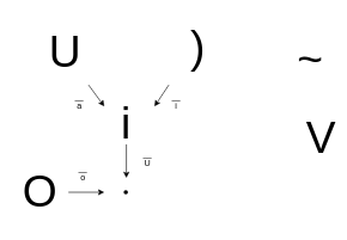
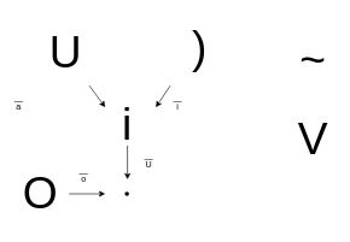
  <mxCell id="0" />
  <mxCell id="1" parent="0" />
  <mxCell id="2" value="i" style="text;html=1;align=center;verticalAlign=middle;resizable=0;points=[];autosize=1;strokeColor=none;fillColor=none;fontSize=62;" parent="1" vertex="1"><mxGeometry x="155" y="128" width="40" height="90" as="geometry" /></mxCell>
  <mxCell id="3" value="U" style="text;html=1;align=center;verticalAlign=middle;resizable=0;points=[];autosize=1;strokeColor=none;fillColor=none;fontSize=62;" parent="1" vertex="1"><mxGeometry x="55" y="28" width="70" height="90" as="geometry" /></mxCell>
  <mxCell id="4" value=")" style="text;html=1;align=center;verticalAlign=middle;resizable=0;points=[];autosize=1;strokeColor=none;fillColor=none;fontSize=62;" parent="1" vertex="1"><mxGeometry x="255" y="20" width="40" height="90" as="geometry" /></mxCell>
  <mxCell id="5" value="O" style="text;html=1;align=center;verticalAlign=middle;resizable=0;points=[];autosize=1;strokeColor=none;fillColor=none;fontSize=62;" parent="1" vertex="1"><mxGeometry x="20" y="223" width="70" height="90" as="geometry" /></mxCell>
- <mxCell id="6" value="V" style="text;html=1;align=center;verticalAlign=middle;resizable=0;points=[];autosize=1;strokeColor=none;fillColor=none;fontSize=62;" parent="1" vertex="1"><mxGeometry x="417" y="148" width="60" height="90" as="geometry" /></mxCell>
+ <mxCell id="6" value="V" style="text;html=1;align=center;verticalAlign=middle;resizable=0;points=[];autosize=1;strokeColor=none;fillColor=none;fontSize=62;" parent="1" vertex="1"><mxGeometry x="402" y="148" width="60" height="90" as="geometry" /></mxCell>
  <mxCell id="7" value="~" style="text;html=1;align=center;verticalAlign=middle;resizable=0;points=[];autosize=1;strokeColor=none;fillColor=none;fontSize=62;" parent="1" vertex="1"><mxGeometry x="402" y="38" width="60" height="90" as="geometry" /></mxCell>
  <mxCell id="8" value="" style="endArrow=classic;html=1;rounded=0;" parent="1" source="3" edge="1"><mxGeometry width="50" height="50" relative="1" as="geometry"><mxPoint x="115" y="128" as="sourcePoint" /><mxPoint x="145" y="148" as="targetPoint" /></mxGeometry></mxCell>
  <mxCell id="9" value="" style="shape=waypoint;sketch=0;size=6;pointerEvents=1;points=[];fillColor=none;resizable=0;rotatable=0;perimeter=centerPerimeter;snapToPoint=1;fontSize=27;" parent="1" vertex="1"><mxGeometry x="165" y="258" width="20" height="20" as="geometry" /></mxCell>
- <mxCell id="10" value="&lt;p style=&quot;line-height: 60%;&quot;&gt;—&lt;br&gt;a&lt;/p&gt;" style="text;html=1;align=center;verticalAlign=middle;resizable=0;points=[];autosize=1;strokeColor=none;fillColor=none;" parent="1" vertex="1"><mxGeometry x="90" y="118" width="40" height="50" as="geometry" /></mxCell>
+ <mxCell id="10" value="&lt;p style=&quot;line-height: 60%;&quot;&gt;—&lt;br&gt;a&lt;/p&gt;" style="text;html=1;align=center;verticalAlign=middle;resizable=0;points=[];autosize=1;strokeColor=none;fillColor=none;" parent="1" vertex="1"><mxGeometry x="5" y="118" width="40" height="50" as="geometry" /></mxCell>
  <mxCell id="11" value="&lt;p style=&quot;line-height: 60%;&quot;&gt;—&lt;br&gt;i&lt;/p&gt;" style="text;html=1;align=center;verticalAlign=middle;resizable=0;points=[];autosize=1;strokeColor=none;fillColor=none;" parent="1" vertex="1"><mxGeometry x="225" y="118" width="40" height="50" as="geometry" /></mxCell>
  <mxCell id="12" value="" style="endArrow=classic;html=1;rounded=0;" parent="1" edge="1"><mxGeometry width="50" height="50" relative="1" as="geometry"><mxPoint x="235" y="118" as="sourcePoint" /><mxPoint x="215" y="148" as="targetPoint" /></mxGeometry></mxCell>
  <mxCell id="13" value="" style="endArrow=classic;html=1;rounded=0;" parent="1" edge="1"><mxGeometry width="50" height="50" relative="1" as="geometry"><mxPoint x="175.78" y="201" as="sourcePoint" /><mxPoint x="175.78" y="248" as="targetPoint" /></mxGeometry></mxCell>
  <mxCell id="14" value="&lt;p style=&quot;line-height: 60%;&quot;&gt;—&lt;br&gt;U&lt;/p&gt;" style="text;html=1;align=center;verticalAlign=middle;resizable=0;points=[];autosize=1;strokeColor=none;fillColor=none;" parent="1" vertex="1"><mxGeometry x="185" y="198" width="40" height="50" as="geometry" /></mxCell>
  <mxCell id="15" value="" style="endArrow=classic;html=1;rounded=0;" parent="1" edge="1"><mxGeometry width="50" height="50" relative="1" as="geometry"><mxPoint x="95" y="268" as="sourcePoint" /><mxPoint x="145" y="268" as="targetPoint" /></mxGeometry></mxCell>
  <mxCell id="16" value="&lt;p style=&quot;line-height: 60%;&quot;&gt;—&lt;br&gt;o&lt;/p&gt;" style="text;html=1;align=center;verticalAlign=middle;resizable=0;points=[];autosize=1;strokeColor=none;fillColor=none;" parent="1" vertex="1"><mxGeometry x="95" y="218" width="40" height="50" as="geometry" /></mxCell>
